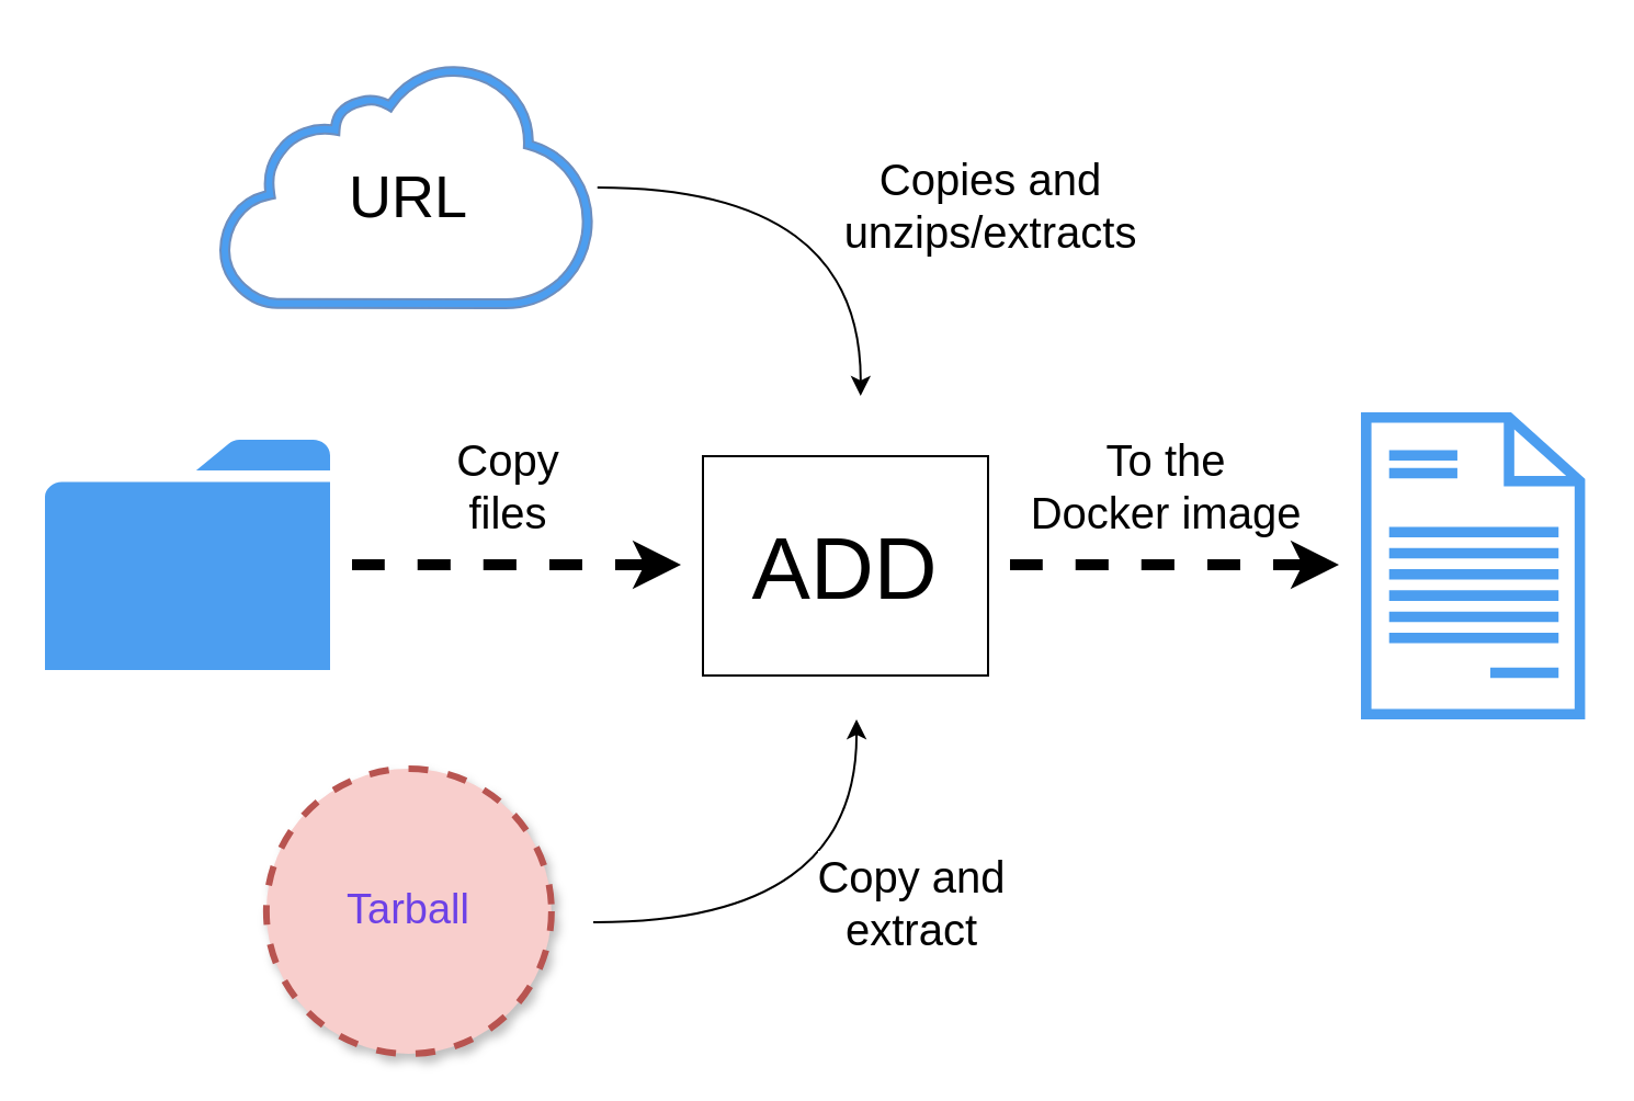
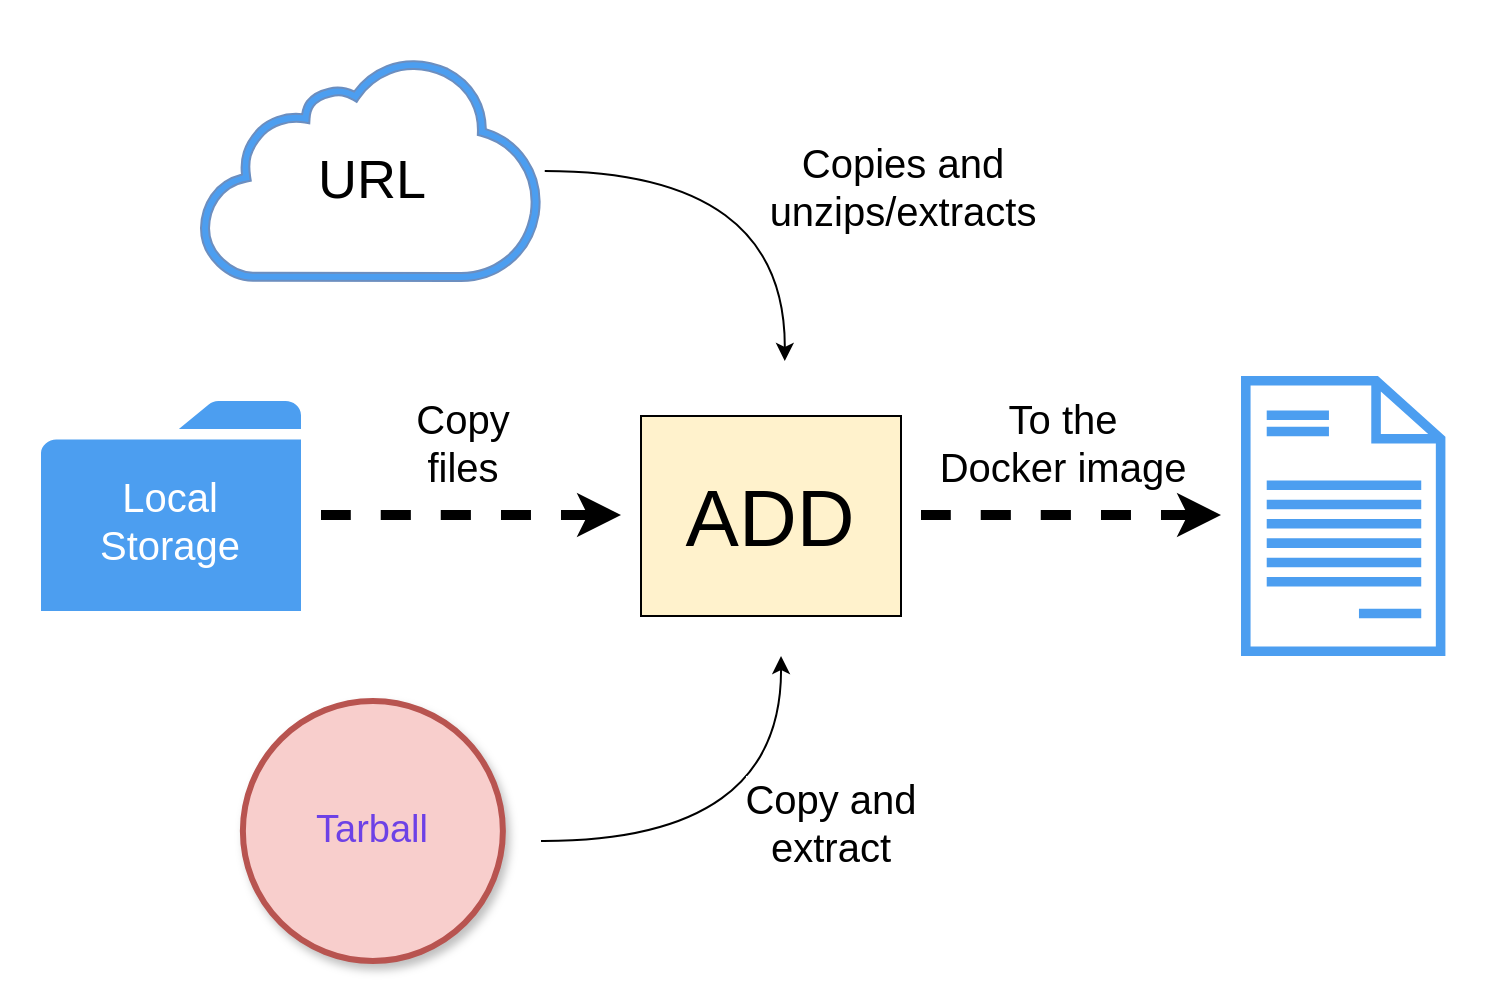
  <mxCell id="0" />
  <mxCell id="1" parent="0" />
  <mxCell id="2" value="" style="sketch=0;pointerEvents=1;shadow=0;dashed=0;html=1;strokeColor=none;fillColor=#4c9ef0;aspect=fixed;labelPosition=center;verticalLabelPosition=bottom;verticalAlign=top;align=center;outlineConnect=0;shape=mxgraph.vvd.document;labelBorderColor=none;fontColor=default;" vertex="1" parent="1"><mxGeometry x="620" y="187.5" width="102.2" height="140" as="geometry" /></mxCell>
  <mxCell id="3" value="" style="group;" vertex="1" connectable="0" parent="1"><mxGeometry x="100" y="20" width="171.88" height="120" as="geometry" /></mxCell>
  <mxCell id="4" value="&lt;font style=&quot;font-size: 27px;&quot;&gt;URL&lt;/font&gt;" style="text;strokeColor=none;align=center;fillColor=none;html=1;verticalAlign=middle;whiteSpace=wrap;rounded=0;" vertex="1" parent="3"><mxGeometry x="35.94" y="30" width="100" height="80" as="geometry" /></mxCell>
  <mxCell id="5" style="edgeStyle=orthogonalEdgeStyle;curved=1;rounded=0;orthogonalLoop=1;jettySize=auto;html=1;" edge="1" parent="3" source="7"><mxGeometry relative="1" as="geometry"><mxPoint x="291.88" y="160" as="targetPoint" /></mxGeometry></mxCell>
  <mxCell id="6" value="&lt;font style=&quot;font-size: 20px;&quot;&gt;Copies and&lt;br&gt;unzips/extracts&lt;/font&gt;" style="edgeLabel;html=1;align=center;verticalAlign=middle;resizable=0;points=[];" vertex="1" connectable="0" parent="5"><mxGeometry x="0.387" y="-19" relative="1" as="geometry"><mxPoint x="77" y="-21" as="offset" /></mxGeometry></mxCell>
  <mxCell id="7" value="" style="sketch=0;pointerEvents=1;shadow=0;dashed=0;html=1;strokeColor=#6c8ebf;aspect=fixed;labelPosition=center;verticalLabelPosition=bottom;verticalAlign=top;align=center;outlineConnect=0;shape=mxgraph.vvd.cloud_computing;fillColor=#4c9ef0;" vertex="1" parent="3"><mxGeometry y="10" width="171.88" height="110" as="geometry" /></mxCell>
  <mxCell id="8" value="" style="endArrow=classic;html=1;rounded=0;curved=1;dashed=1;strokeWidth=5;" edge="1" parent="1"><mxGeometry width="50" height="50" relative="1" as="geometry"><mxPoint x="460" y="257" as="sourcePoint" /><mxPoint x="610" y="257" as="targetPoint" /></mxGeometry></mxCell>
  <mxCell id="9" value="&lt;font style=&quot;font-size: 20px;&quot;&gt;To the &lt;br&gt;Docker image&lt;/font&gt;" style="edgeLabel;align=center;verticalAlign=middle;resizable=0;points=[];html=1;" vertex="1" connectable="0" parent="8"><mxGeometry x="0.244" y="-1" relative="1" as="geometry"><mxPoint x="-23" y="-38" as="offset" /></mxGeometry></mxCell>
- <mxCell id="10" value="&lt;font size=&quot;1&quot; style=&quot;&quot;&gt;&lt;span style=&quot;font-size: 40px;&quot;&gt;ADD&lt;/span&gt;&lt;/font&gt;" style="rounded=0;whiteSpace=wrap;html=1;" vertex="1" parent="1"><mxGeometry x="320" y="207.5" width="130" height="100" as="geometry" /></mxCell>
+ <mxCell id="10" value="&lt;font size=&quot;1&quot; style=&quot;&quot;&gt;&lt;span style=&quot;font-size: 40px;&quot;&gt;ADD&lt;/span&gt;&lt;/font&gt;" style="rounded=0;whiteSpace=wrap;html=1;fillColor=#fff2cc;" vertex="1" parent="1"><mxGeometry x="320" y="207.5" width="130" height="100" as="geometry" /></mxCell>
  <mxCell id="11" style="edgeStyle=orthogonalEdgeStyle;curved=1;rounded=0;orthogonalLoop=1;jettySize=auto;html=1;" edge="1" parent="1"><mxGeometry relative="1" as="geometry"><mxPoint x="390" y="327.5" as="targetPoint" /><mxPoint x="270" y="420" as="sourcePoint" /></mxGeometry></mxCell>
  <mxCell id="12" value="&lt;font style=&quot;font-size: 20px;&quot;&gt;Copy and&lt;br&gt;extract&lt;/font&gt;" style="edgeLabel;html=1;align=center;verticalAlign=middle;resizable=0;points=[];" vertex="1" connectable="0" parent="11"><mxGeometry x="-0.031" y="13" relative="1" as="geometry"><mxPoint x="41" y="3" as="offset" /></mxGeometry></mxCell>
- <mxCell id="13" value="&lt;font style=&quot;font-size: 19px;&quot;&gt;Tarball&lt;/font&gt;" style="ellipse;whiteSpace=wrap;html=1;aspect=fixed;fillStyle=auto;fillColor=#f8cecc;strokeColor=#b85450;fontColor=#6d41e6;labelBorderColor=none;strokeWidth=3;shadow=1;dashed=1;" vertex="1" parent="1"><mxGeometry x="120.94" y="350" width="130" height="130" as="geometry" /></mxCell>
+ <mxCell id="13" value="&lt;font style=&quot;font-size: 19px;&quot;&gt;Tarball&lt;/font&gt;" style="ellipse;whiteSpace=wrap;html=1;aspect=fixed;fillStyle=auto;fillColor=#f8cecc;strokeColor=#b85450;fontColor=#6d41e6;labelBorderColor=none;strokeWidth=3;shadow=1;" vertex="1" parent="1"><mxGeometry x="120.94" y="350" width="130" height="130" as="geometry" /></mxCell>
  <mxCell id="14" value="" style="group" vertex="1" connectable="0" parent="1"><mxGeometry x="20" y="200" width="130" height="105" as="geometry" /></mxCell>
  <mxCell id="15" value="" style="sketch=0;pointerEvents=1;shadow=0;dashed=0;html=1;strokeColor=none;labelPosition=center;verticalLabelPosition=bottom;verticalAlign=top;outlineConnect=0;align=center;shape=mxgraph.office.concepts.folder;fillColor=#4c9ef0;" vertex="1" parent="14"><mxGeometry width="130" height="105" as="geometry" /></mxCell>
+ <mxCell id="16" value="&lt;font color=&quot;#ffffff&quot; style=&quot;font-size: 20px;&quot;&gt;Local Storage&lt;/font&gt;" style="text;strokeColor=none;align=center;fillColor=none;html=1;verticalAlign=middle;whiteSpace=wrap;rounded=0;" vertex="1" parent="14"><mxGeometry x="35" y="45" width="60" height="30" as="geometry" /></mxCell>
  <mxCell id="17" value="" style="endArrow=classic;html=1;rounded=0;curved=1;dashed=1;strokeWidth=5;" edge="1" parent="1"><mxGeometry width="50" height="50" relative="1" as="geometry"><mxPoint x="160" y="257" as="sourcePoint" /><mxPoint x="310" y="257" as="targetPoint" /></mxGeometry></mxCell>
  <mxCell id="18" value="&lt;font style=&quot;font-size: 20px;&quot;&gt;Copy&lt;br&gt;files&lt;br&gt;&lt;/font&gt;" style="edgeLabel;align=center;verticalAlign=middle;resizable=0;points=[];html=1;" vertex="1" connectable="0" parent="17"><mxGeometry x="0.244" y="-1" relative="1" as="geometry"><mxPoint x="-23" y="-38" as="offset" /></mxGeometry></mxCell>
